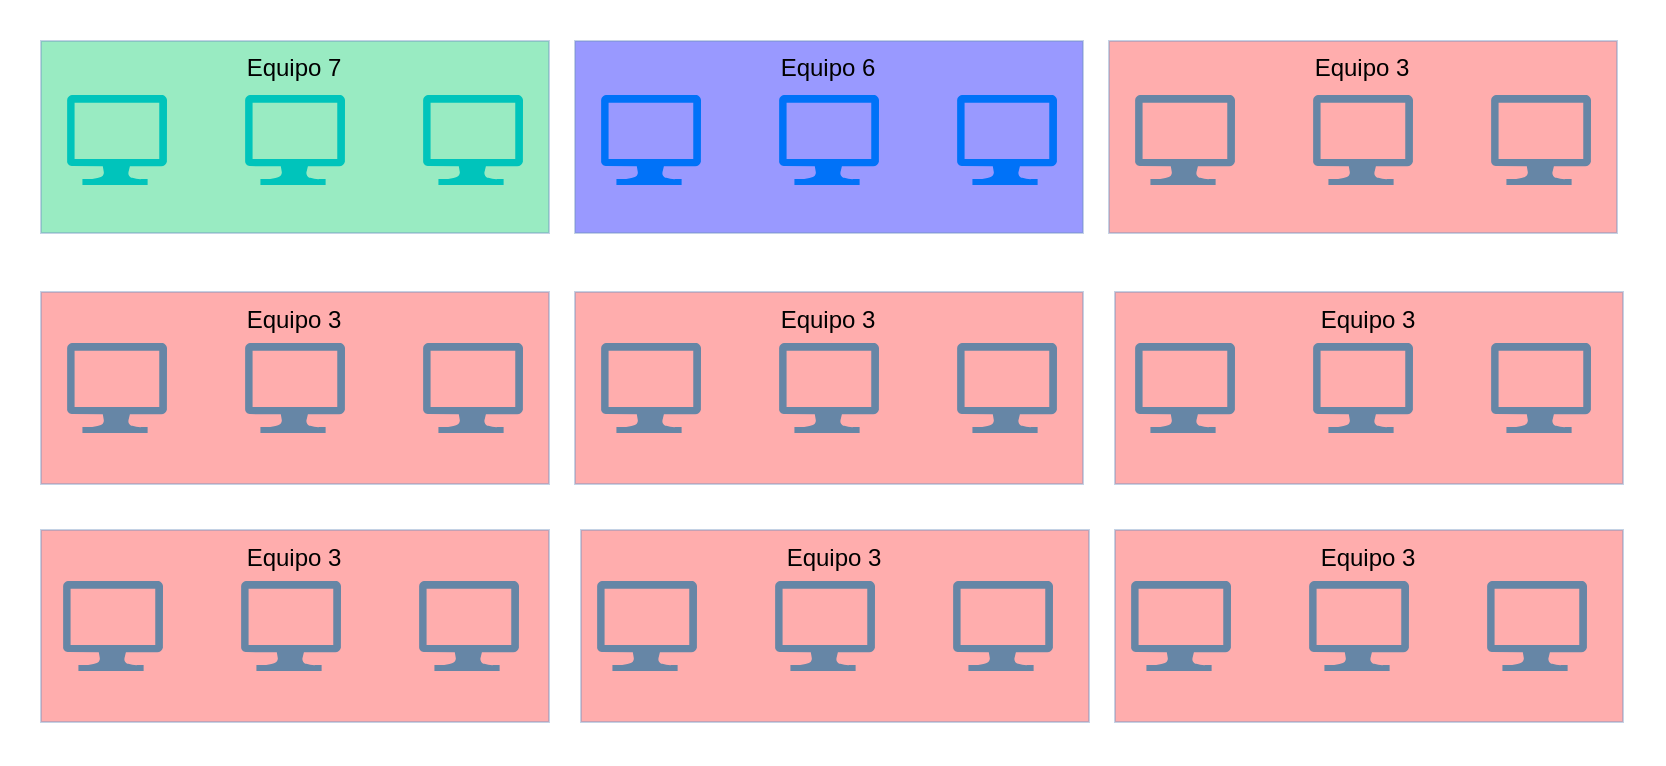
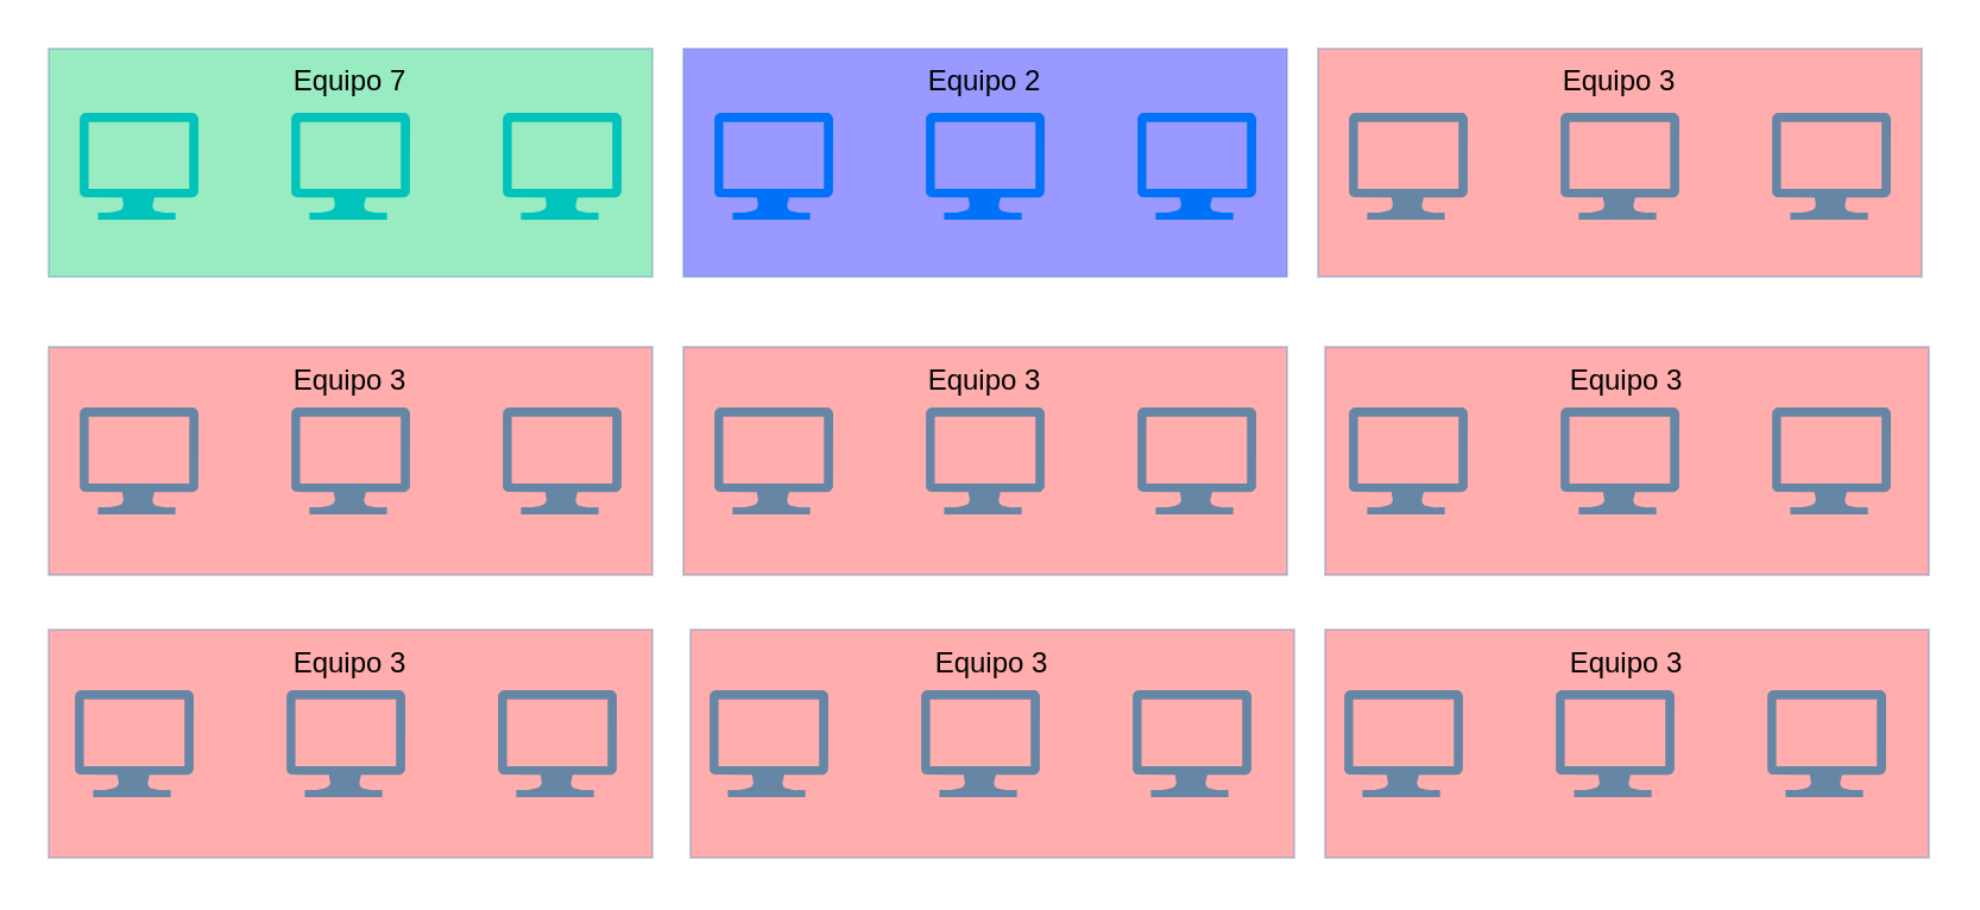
  <mxCell id="0" />
  <mxCell id="1" parent="0" />
  <mxCell id="2" value="" style="verticalLabelPosition=bottom;html=1;verticalAlign=top;align=center;strokeColor=none;fillColor=#00BEF2;shape=mxgraph.azure.computer;pointerEvents=1;" vertex="1" parent="1"><mxGeometry x="33" y="47" width="50" height="45" as="geometry" /></mxCell>
  <mxCell id="3" value="" style="verticalLabelPosition=bottom;html=1;verticalAlign=top;align=center;strokeColor=none;fillColor=#00BEF2;shape=mxgraph.azure.computer;pointerEvents=1;" vertex="1" parent="1"><mxGeometry x="122" y="47" width="50" height="45" as="geometry" /></mxCell>
  <mxCell id="4" value="" style="verticalLabelPosition=bottom;html=1;verticalAlign=top;align=center;strokeColor=none;fillColor=#00BEF2;shape=mxgraph.azure.computer;pointerEvents=1;" vertex="1" parent="1"><mxGeometry x="211" y="47" width="50" height="45" as="geometry" /></mxCell>
  <mxCell id="5" value="" style="verticalLabelPosition=bottom;html=1;verticalAlign=top;align=center;strokeColor=none;fillColor=#00BEF2;shape=mxgraph.azure.computer;pointerEvents=1;" vertex="1" parent="1"><mxGeometry x="300" y="47" width="50" height="45" as="geometry" /></mxCell>
  <mxCell id="6" value="" style="verticalLabelPosition=bottom;html=1;verticalAlign=top;align=center;strokeColor=none;fillColor=#00BEF2;shape=mxgraph.azure.computer;pointerEvents=1;" vertex="1" parent="1"><mxGeometry x="389" y="47" width="50" height="45" as="geometry" /></mxCell>
  <mxCell id="7" value="" style="verticalLabelPosition=bottom;html=1;verticalAlign=top;align=center;strokeColor=none;fillColor=#00BEF2;shape=mxgraph.azure.computer;pointerEvents=1;" vertex="1" parent="1"><mxGeometry x="478" y="47" width="50" height="45" as="geometry" /></mxCell>
  <mxCell id="8" value="" style="verticalLabelPosition=bottom;html=1;verticalAlign=top;align=center;strokeColor=none;fillColor=#00BEF2;shape=mxgraph.azure.computer;pointerEvents=1;" vertex="1" parent="1"><mxGeometry x="567" y="47" width="50" height="45" as="geometry" /></mxCell>
  <mxCell id="9" value="" style="verticalLabelPosition=bottom;html=1;verticalAlign=top;align=center;strokeColor=none;fillColor=#00BEF2;shape=mxgraph.azure.computer;pointerEvents=1;" vertex="1" parent="1"><mxGeometry x="656" y="47" width="50" height="45" as="geometry" /></mxCell>
  <mxCell id="10" value="" style="verticalLabelPosition=bottom;html=1;verticalAlign=top;align=center;strokeColor=none;fillColor=#00BEF2;shape=mxgraph.azure.computer;pointerEvents=1;" vertex="1" parent="1"><mxGeometry x="745" y="47" width="50" height="45" as="geometry" /></mxCell>
  <mxCell id="11" value="" style="verticalLabelPosition=bottom;html=1;verticalAlign=top;align=center;strokeColor=none;fillColor=#00BEF2;shape=mxgraph.azure.computer;pointerEvents=1;" vertex="1" parent="1"><mxGeometry x="33" y="171" width="50" height="45" as="geometry" /></mxCell>
  <mxCell id="12" value="" style="verticalLabelPosition=bottom;html=1;verticalAlign=top;align=center;strokeColor=none;fillColor=#00BEF2;shape=mxgraph.azure.computer;pointerEvents=1;" vertex="1" parent="1"><mxGeometry x="122" y="171" width="50" height="45" as="geometry" /></mxCell>
  <mxCell id="13" value="" style="verticalLabelPosition=bottom;html=1;verticalAlign=top;align=center;strokeColor=none;fillColor=#00BEF2;shape=mxgraph.azure.computer;pointerEvents=1;" vertex="1" parent="1"><mxGeometry x="211" y="171" width="50" height="45" as="geometry" /></mxCell>
  <mxCell id="14" value="" style="verticalLabelPosition=bottom;html=1;verticalAlign=top;align=center;strokeColor=none;fillColor=#00BEF2;shape=mxgraph.azure.computer;pointerEvents=1;" vertex="1" parent="1"><mxGeometry x="300" y="171" width="50" height="45" as="geometry" /></mxCell>
  <mxCell id="15" value="" style="verticalLabelPosition=bottom;html=1;verticalAlign=top;align=center;strokeColor=none;fillColor=#00BEF2;shape=mxgraph.azure.computer;pointerEvents=1;" vertex="1" parent="1"><mxGeometry x="389" y="171" width="50" height="45" as="geometry" /></mxCell>
  <mxCell id="16" value="" style="verticalLabelPosition=bottom;html=1;verticalAlign=top;align=center;strokeColor=none;fillColor=#00BEF2;shape=mxgraph.azure.computer;pointerEvents=1;" vertex="1" parent="1"><mxGeometry x="478" y="171" width="50" height="45" as="geometry" /></mxCell>
  <mxCell id="17" value="" style="verticalLabelPosition=bottom;html=1;verticalAlign=top;align=center;strokeColor=none;fillColor=#00BEF2;shape=mxgraph.azure.computer;pointerEvents=1;" vertex="1" parent="1"><mxGeometry x="567" y="171" width="50" height="45" as="geometry" /></mxCell>
  <mxCell id="18" value="" style="verticalLabelPosition=bottom;html=1;verticalAlign=top;align=center;strokeColor=none;fillColor=#00BEF2;shape=mxgraph.azure.computer;pointerEvents=1;" vertex="1" parent="1"><mxGeometry x="656" y="171" width="50" height="45" as="geometry" /></mxCell>
  <mxCell id="19" value="" style="verticalLabelPosition=bottom;html=1;verticalAlign=top;align=center;strokeColor=none;fillColor=#00BEF2;shape=mxgraph.azure.computer;pointerEvents=1;" vertex="1" parent="1"><mxGeometry x="745" y="171" width="50" height="45" as="geometry" /></mxCell>
  <mxCell id="20" value="" style="verticalLabelPosition=bottom;html=1;verticalAlign=top;align=center;strokeColor=none;fillColor=#00BEF2;shape=mxgraph.azure.computer;pointerEvents=1;" vertex="1" parent="1"><mxGeometry x="31" y="290" width="50" height="45" as="geometry" /></mxCell>
  <mxCell id="21" value="" style="verticalLabelPosition=bottom;html=1;verticalAlign=top;align=center;strokeColor=none;fillColor=#00BEF2;shape=mxgraph.azure.computer;pointerEvents=1;" vertex="1" parent="1"><mxGeometry x="120" y="290" width="50" height="45" as="geometry" /></mxCell>
  <mxCell id="22" value="" style="verticalLabelPosition=bottom;html=1;verticalAlign=top;align=center;strokeColor=none;fillColor=#00BEF2;shape=mxgraph.azure.computer;pointerEvents=1;" vertex="1" parent="1"><mxGeometry x="209" y="290" width="50" height="45" as="geometry" /></mxCell>
  <mxCell id="23" value="" style="verticalLabelPosition=bottom;html=1;verticalAlign=top;align=center;strokeColor=none;fillColor=#00BEF2;shape=mxgraph.azure.computer;pointerEvents=1;" vertex="1" parent="1"><mxGeometry x="298" y="290" width="50" height="45" as="geometry" /></mxCell>
  <mxCell id="24" value="" style="verticalLabelPosition=bottom;html=1;verticalAlign=top;align=center;strokeColor=none;fillColor=#00BEF2;shape=mxgraph.azure.computer;pointerEvents=1;" vertex="1" parent="1"><mxGeometry x="387" y="290" width="50" height="45" as="geometry" /></mxCell>
  <mxCell id="25" value="" style="verticalLabelPosition=bottom;html=1;verticalAlign=top;align=center;strokeColor=none;fillColor=#00BEF2;shape=mxgraph.azure.computer;pointerEvents=1;" vertex="1" parent="1"><mxGeometry x="476" y="290" width="50" height="45" as="geometry" /></mxCell>
  <mxCell id="26" value="" style="verticalLabelPosition=bottom;html=1;verticalAlign=top;align=center;strokeColor=none;fillColor=#00BEF2;shape=mxgraph.azure.computer;pointerEvents=1;" vertex="1" parent="1"><mxGeometry x="565" y="290" width="50" height="45" as="geometry" /></mxCell>
  <mxCell id="27" value="" style="verticalLabelPosition=bottom;html=1;verticalAlign=top;align=center;strokeColor=none;fillColor=#00BEF2;shape=mxgraph.azure.computer;pointerEvents=1;" vertex="1" parent="1"><mxGeometry x="654" y="290" width="50" height="45" as="geometry" /></mxCell>
  <mxCell id="28" value="" style="verticalLabelPosition=bottom;html=1;verticalAlign=top;align=center;strokeColor=none;fillColor=#00BEF2;shape=mxgraph.azure.computer;pointerEvents=1;" vertex="1" parent="1"><mxGeometry x="743" y="290" width="50" height="45" as="geometry" /></mxCell>
  <mxCell id="29" value="Equipo 7" style="rounded=0;whiteSpace=wrap;html=1;fillColor=#00CC66;strokeColor=#6c8ebf;opacity=40;verticalAlign=top;" vertex="1" parent="1"><mxGeometry y="20" width="254" height="96" as="geometry" x="20" /></mxCell>
- <mxCell id="30" value="Equipo 6" style="rounded=0;whiteSpace=wrap;html=1;fillColor=#0000FF;strokeColor=#6c8ebf;opacity=40;verticalAlign=top;" vertex="1" parent="1"><mxGeometry x="287" y="20" width="254" height="96" as="geometry" /></mxCell>
+ <mxCell id="30" value="Equipo 2" style="rounded=0;whiteSpace=wrap;html=1;fillColor=#0000FF;strokeColor=#6c8ebf;opacity=40;verticalAlign=top;" vertex="1" parent="1"><mxGeometry x="287" y="20" width="254" height="96" as="geometry" /></mxCell>
  <mxCell id="31" value="Equipo 3" style="rounded=0;whiteSpace=wrap;html=1;fillColor=#FF3333;strokeColor=#6c8ebf;opacity=40;verticalAlign=top;" vertex="1" parent="1"><mxGeometry x="554" y="20" width="254" height="96" as="geometry" /></mxCell>
  <mxCell id="32" value="Equipo 3" style="rounded=0;whiteSpace=wrap;html=1;fillColor=#FF3333;strokeColor=#6c8ebf;opacity=40;verticalAlign=top;" vertex="1" parent="1"><mxGeometry y="145.5" width="254" height="96" as="geometry" x="20" /></mxCell>
  <mxCell id="33" value="Equipo 3" style="rounded=0;whiteSpace=wrap;html=1;fillColor=#FF3333;strokeColor=#6c8ebf;opacity=40;verticalAlign=top;" vertex="1" parent="1"><mxGeometry x="287" y="145.5" width="254" height="96" as="geometry" /></mxCell>
  <mxCell id="34" value="Equipo 3" style="rounded=0;whiteSpace=wrap;html=1;fillColor=#FF3333;strokeColor=#6c8ebf;opacity=40;verticalAlign=top;" vertex="1" parent="1"><mxGeometry x="557" y="145.5" width="254" height="96" as="geometry" /></mxCell>
  <mxCell id="35" value="Equipo 3" style="rounded=0;whiteSpace=wrap;html=1;fillColor=#FF3333;strokeColor=#6c8ebf;opacity=40;verticalAlign=top;" vertex="1" parent="1"><mxGeometry y="264.5" width="254" height="96" as="geometry" x="20" /></mxCell>
  <mxCell id="36" value="Equipo 3" style="rounded=0;whiteSpace=wrap;html=1;fillColor=#FF3333;strokeColor=#6c8ebf;opacity=40;verticalAlign=top;" vertex="1" parent="1"><mxGeometry x="290" y="264.5" width="254" height="96" as="geometry" /></mxCell>
  <mxCell id="37" value="Equipo 3" style="rounded=0;whiteSpace=wrap;html=1;fillColor=#FF3333;strokeColor=#6c8ebf;opacity=40;verticalAlign=top;" vertex="1" parent="1"><mxGeometry x="557" y="264.5" width="254" height="96" as="geometry" /></mxCell>
